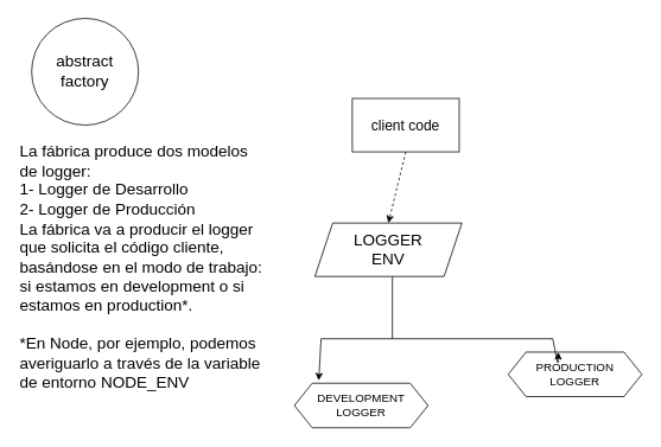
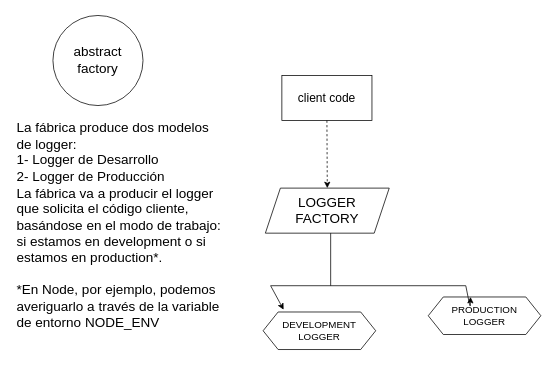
  <mxCell id="0" />
  <mxCell id="1" parent="0" />
- <mxCell id="2" value="&lt;font style=&quot;font-size: 18px;&quot;&gt;abstract&lt;br style=&quot;font-size: 18px;&quot;&gt;factory&lt;/font&gt;" style="ellipse;whiteSpace=wrap;html=1;aspect=fixed;fontSize=18;" vertex="1" parent="1"><mxGeometry x="35" y="20" width="120" height="120" as="geometry" /></mxCell>
- <mxCell id="3" value="client code" style="rounded=0;whiteSpace=wrap;html=1;fontSize=16;" vertex="1" parent="1"><mxGeometry x="395" y="110" width="120" height="60" as="geometry" /></mxCell>
- <mxCell id="4" value="LOGGER&lt;br&gt;ENV" style="shape=parallelogram;perimeter=parallelogramPerimeter;whiteSpace=wrap;html=1;fixedSize=1;fontSize=18;" vertex="1" parent="1"><mxGeometry x="353" y="250" width="165" height="60" as="geometry" /></mxCell>
+ <mxCell id="2" value="&lt;font style=&quot;font-size: 18px;&quot;&gt;abstract&lt;br style=&quot;font-size: 18px;&quot;&gt;factory&lt;/font&gt;" style="ellipse;whiteSpace=wrap;html=1;aspect=fixed;fontSize=18;" vertex="1" parent="1"><mxGeometry x="70" y="20" width="120" height="120" as="geometry" /></mxCell>
+ <mxCell id="3" value="client code" style="rounded=0;whiteSpace=wrap;html=1;fontSize=16;" vertex="1" parent="1"><mxGeometry x="375" y="100" width="120" height="60" as="geometry" /></mxCell>
+ <mxCell id="4" value="LOGGER&lt;br&gt;FACTORY" style="shape=parallelogram;perimeter=parallelogramPerimeter;whiteSpace=wrap;html=1;fixedSize=1;fontSize=18;" vertex="1" parent="1"><mxGeometry x="353" y="250" width="165" height="60" as="geometry" /></mxCell>
  <mxCell id="5" value="" style="endArrow=classic;html=1;fontSize=18;entryX=0.5;entryY=0;entryDx=0;entryDy=0;exitX=0.5;exitY=1;exitDx=0;exitDy=0;dashed=1;" edge="1" parent="1" source="3" target="4"><mxGeometry width="50" height="50" relative="1" as="geometry"><mxPoint x="390" y="350" as="sourcePoint" /><mxPoint x="440" y="300" as="targetPoint" /></mxGeometry></mxCell>
  <mxCell id="6" value="La fábrica produce dos modelos de logger:&lt;br&gt;1- Logger de Desarrollo&lt;br&gt;2- Logger de Producción&lt;br&gt;La fábrica va a producir el logger que solicita el código cliente, basándose en el modo de trabajo:&lt;br&gt;si estamos en development o si estamos en production*.&lt;br&gt;&lt;br&gt;*En Node, por ejemplo, podemos averiguarlo a través de la variable de entorno NODE_ENV" style="text;strokeColor=none;align=left;fillColor=none;html=1;verticalAlign=middle;whiteSpace=wrap;rounded=0;fontSize=18;" vertex="1" parent="1"><mxGeometry x="20" y="150" width="275" height="300" as="geometry" /></mxCell>
- <mxCell id="7" value="DEVELOPMENT&lt;br style=&quot;font-size: 13px;&quot;&gt;LOGGER" style="shape=hexagon;perimeter=hexagonPerimeter2;whiteSpace=wrap;html=1;fixedSize=1;fontSize=13;" vertex="1" parent="1"><mxGeometry x="330" y="430" width="150" height="50" as="geometry" /></mxCell>
+ <mxCell id="7" value="DEVELOPMENT&lt;br style=&quot;font-size: 13px;&quot;&gt;LOGGER" style="shape=hexagon;perimeter=hexagonPerimeter2;whiteSpace=wrap;html=1;fixedSize=1;fontSize=13;" vertex="1" parent="1"><mxGeometry x="350" y="415" width="150" height="50" as="geometry" /></mxCell>
  <mxCell id="8" value="PRODUCTION&lt;br style=&quot;font-size: 13px;&quot;&gt;LOGGER" style="shape=hexagon;perimeter=hexagonPerimeter2;whiteSpace=wrap;html=1;fixedSize=1;fontSize=13;" vertex="1" parent="1"><mxGeometry x="570" y="395" width="150" height="50" as="geometry" /></mxCell>
  <mxCell id="9" value="" style="endArrow=none;html=1;fontSize=13;" edge="1" parent="1"><mxGeometry width="50" height="50" relative="1" as="geometry"><mxPoint x="360" y="380" as="sourcePoint" /><mxPoint x="620" y="380" as="targetPoint" /></mxGeometry></mxCell>
  <mxCell id="10" value="" style="endArrow=none;html=1;fontSize=13;" edge="1" parent="1"><mxGeometry width="50" height="50" relative="1" as="geometry"><mxPoint x="440" y="380" as="sourcePoint" /><mxPoint x="440" y="310" as="targetPoint" /></mxGeometry></mxCell>
  <mxCell id="11" value="" style="endArrow=classic;html=1;fontSize=13;entryX=0.182;entryY=-0.062;entryDx=0;entryDy=0;entryPerimeter=0;" edge="1" parent="1" target="7"><mxGeometry width="50" height="50" relative="1" as="geometry"><mxPoint x="360" y="380" as="sourcePoint" /><mxPoint x="440" y="270" as="targetPoint" /></mxGeometry></mxCell>
  <mxCell id="12" value="" style="endArrow=classic;html=1;fontSize=13;entryX=0.375;entryY=0;entryDx=0;entryDy=0;" edge="1" parent="1" target="8"><mxGeometry width="50" height="50" relative="1" as="geometry"><mxPoint x="620" y="380" as="sourcePoint" /><mxPoint x="440" y="270" as="targetPoint" /><Array as="points"><mxPoint x="626" y="410" /></Array></mxGeometry></mxCell>
